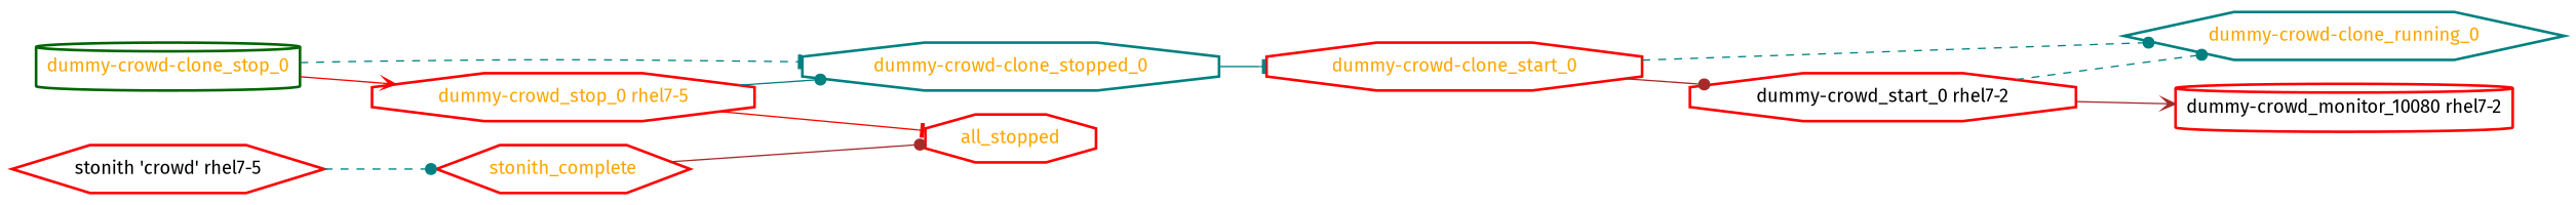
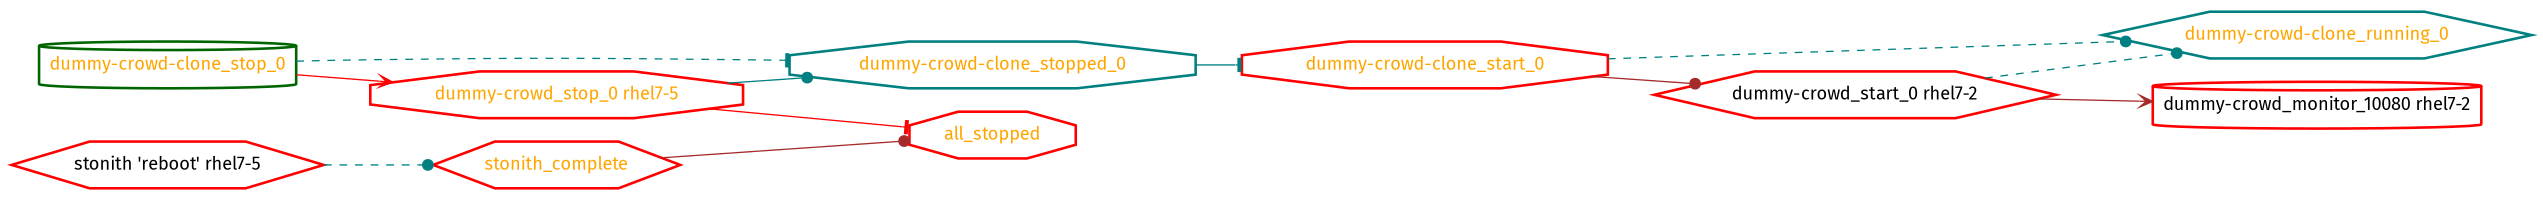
  digraph {
    fontname="Fira Sans"
    rankdir=LR
    node [color=red fontcolor=orange fontname="Fira Sans" shape=hexagon style=bold]
    edge [arrowhead=dot color=teal fontname="Fira Sans" style=solid]
    "dummy-crowd-clone_running_0" [color=teal]
    "dummy-crowd-clone_start_0" [shape=octagon]
-   "dummy-crowd_start_0 rhel7-2" [fontcolor=black shape=octagon]
+   "dummy-crowd_start_0 rhel7-2" [fontcolor=black]
    n4 [fontcolor=black label="dummy-crowd_monitor_10080 rhel7-2" shape=cylinder]
    "dummy-crowd-clone_stop_0" [color=darkgreen shape=cylinder]
    "dummy-crowd-clone_stopped_0" [color=teal shape=octagon]
    "dummy-crowd_stop_0 rhel7-5" [shape=octagon]
    all_stopped [shape=octagon]
-   "stonith 'reboot' rhel7-5" [fontcolor=black label="stonith 'crowd' rhel7-5"]
+   "stonith 'reboot' rhel7-5" [fontcolor=black]
    stonith_complete
    "dummy-crowd-clone_start_0" -> "dummy-crowd-clone_running_0" [style=dashed]
    "dummy-crowd-clone_start_0" -> "dummy-crowd_start_0 rhel7-2" [color=brown]
    "dummy-crowd_start_0 rhel7-2" -> "dummy-crowd-clone_running_0" [style=dashed]
    "dummy-crowd_start_0 rhel7-2" -> n4 [arrowhead=vee color=brown]
    "dummy-crowd-clone_stop_0" -> "dummy-crowd-clone_stopped_0" [arrowhead=tee style=dashed]
    "dummy-crowd-clone_stop_0" -> "dummy-crowd_stop_0 rhel7-5" [arrowhead=vee color=red]
    "dummy-crowd-clone_stopped_0" -> "dummy-crowd-clone_start_0" [arrowhead=tee]
    "dummy-crowd_stop_0 rhel7-5" -> "dummy-crowd-clone_stopped_0"
    "dummy-crowd_stop_0 rhel7-5" -> all_stopped [arrowhead=tee color=red]
    "stonith 'reboot' rhel7-5" -> stonith_complete [style=dashed]
    stonith_complete -> all_stopped [color=brown]
  }
